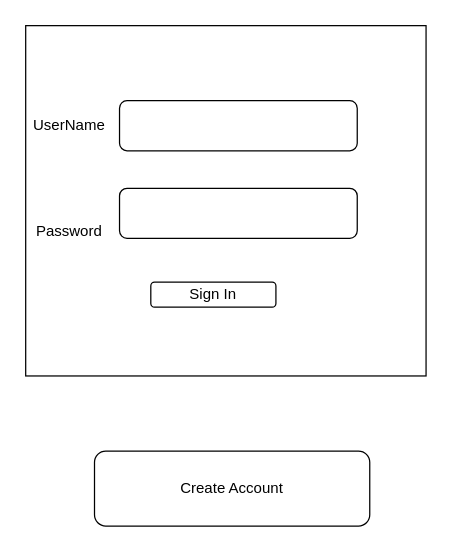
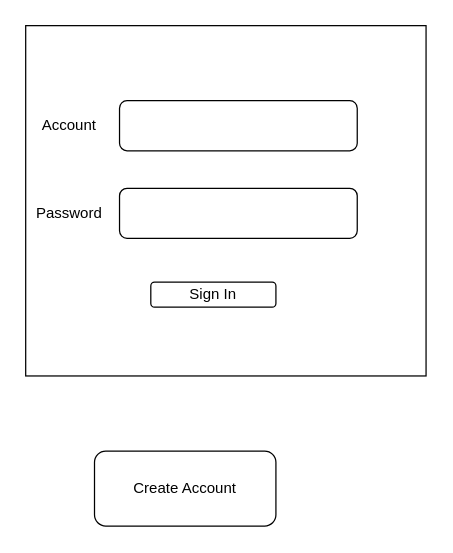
  <mxCell id="0" />
  <mxCell id="1" parent="0" />
  <mxCell id="2" value="" style="rounded=0;whiteSpace=wrap;html=1;hachureGap=4;pointerEvents=0;" vertex="1" parent="1"><mxGeometry x="20" y="20" width="320" height="280" as="geometry" /></mxCell>
- <mxCell id="3" value="UserName" style="text;html=1;strokeColor=none;fillColor=none;align=center;verticalAlign=middle;whiteSpace=wrap;rounded=0;hachureGap=4;pointerEvents=0;" vertex="1" parent="1"><mxGeometry x="35" y="90" width="40" height="20" as="geometry" /></mxCell>
+ <mxCell id="3" value="Account" style="text;html=1;strokeColor=none;fillColor=none;align=center;verticalAlign=middle;whiteSpace=wrap;rounded=0;hachureGap=4;pointerEvents=0;" vertex="1" parent="1"><mxGeometry x="35" y="90" width="40" height="20" as="geometry" /></mxCell>
  <mxCell id="4" value="" style="rounded=1;whiteSpace=wrap;html=1;hachureGap=4;pointerEvents=0;" vertex="1" parent="1"><mxGeometry x="95" y="80" width="190" height="40" as="geometry" /></mxCell>
  <mxCell id="5" value="" style="rounded=1;whiteSpace=wrap;html=1;hachureGap=4;pointerEvents=0;" vertex="1" parent="1"><mxGeometry x="95" y="150" width="190" height="40" as="geometry" /></mxCell>
- <mxCell id="6" value="Password" style="text;html=1;strokeColor=none;fillColor=none;align=center;verticalAlign=middle;whiteSpace=wrap;rounded=0;hachureGap=4;pointerEvents=0;" vertex="1" parent="1"><mxGeometry x="35" y="175" width="40" height="20" as="geometry" /></mxCell>
+ <mxCell id="6" value="Password" style="text;html=1;strokeColor=none;fillColor=none;align=center;verticalAlign=middle;whiteSpace=wrap;rounded=0;hachureGap=4;pointerEvents=0;" vertex="1" parent="1"><mxGeometry x="35" y="160" width="40" height="20" as="geometry" /></mxCell>
  <mxCell id="7" value="Sign In" style="rounded=1;whiteSpace=wrap;html=1;hachureGap=4;pointerEvents=0;" vertex="1" parent="1"><mxGeometry x="120" y="225" width="100" height="20" as="geometry" /></mxCell>
- <mxCell id="8" value="Create Account" style="rounded=1;whiteSpace=wrap;html=1;hachureGap=4;pointerEvents=0;" vertex="1" parent="1"><mxGeometry x="75" y="360" width="220" height="60" as="geometry" /></mxCell>
+ <mxCell id="8" value="Create Account" style="rounded=1;whiteSpace=wrap;html=1;hachureGap=4;pointerEvents=0;" vertex="1" parent="1"><mxGeometry x="75" y="360" width="145" height="60" as="geometry" /></mxCell>
